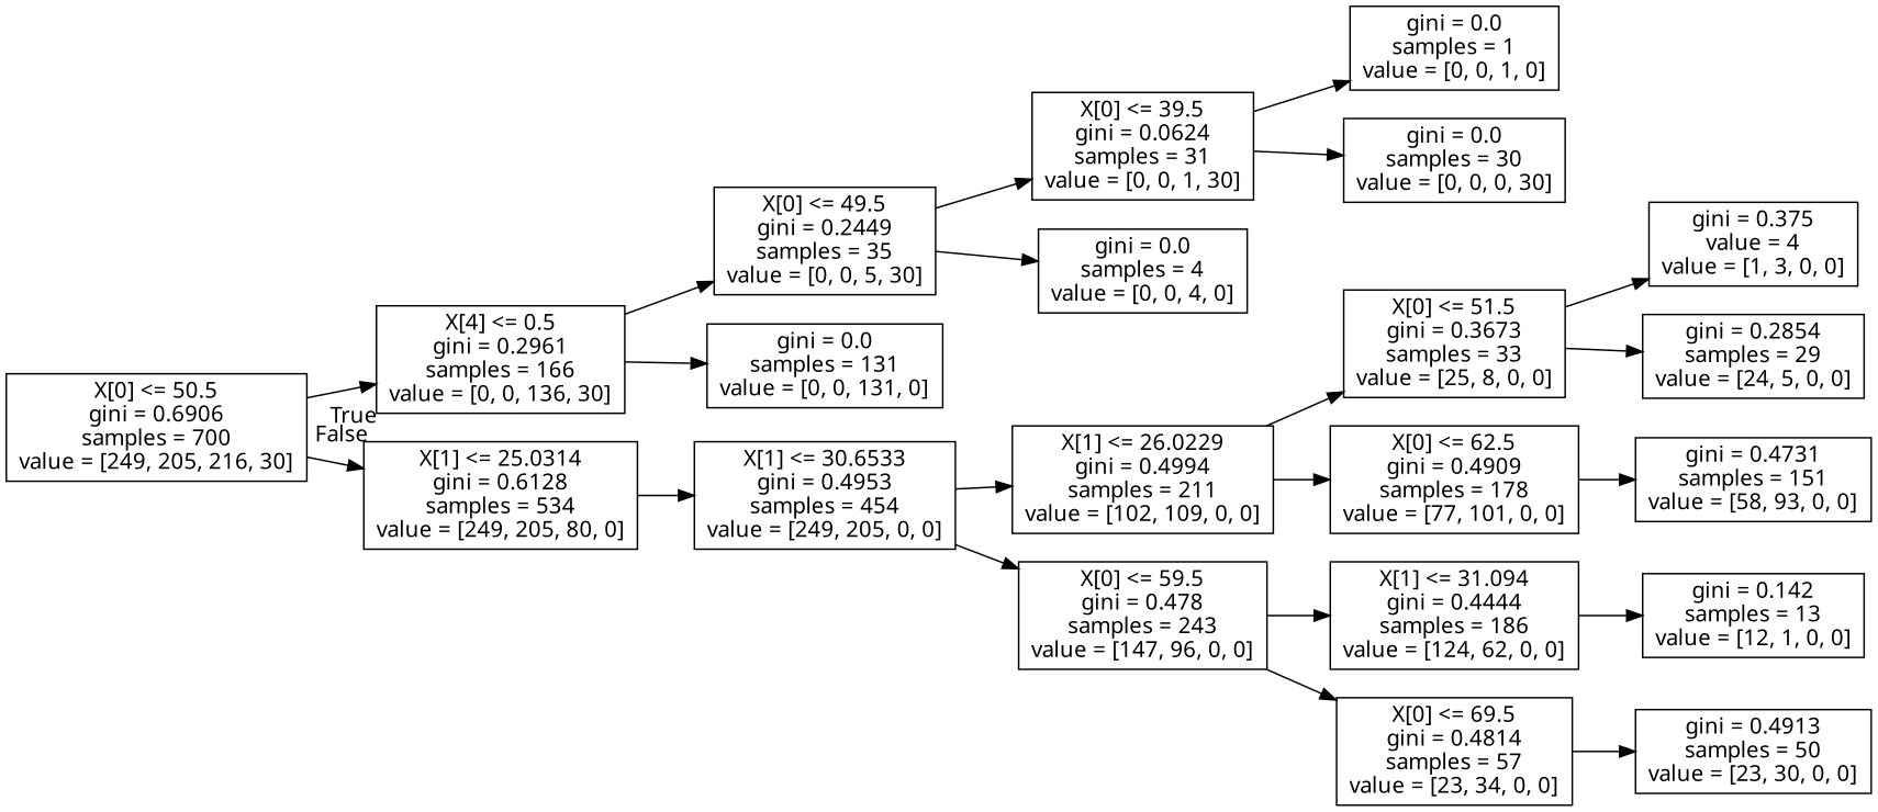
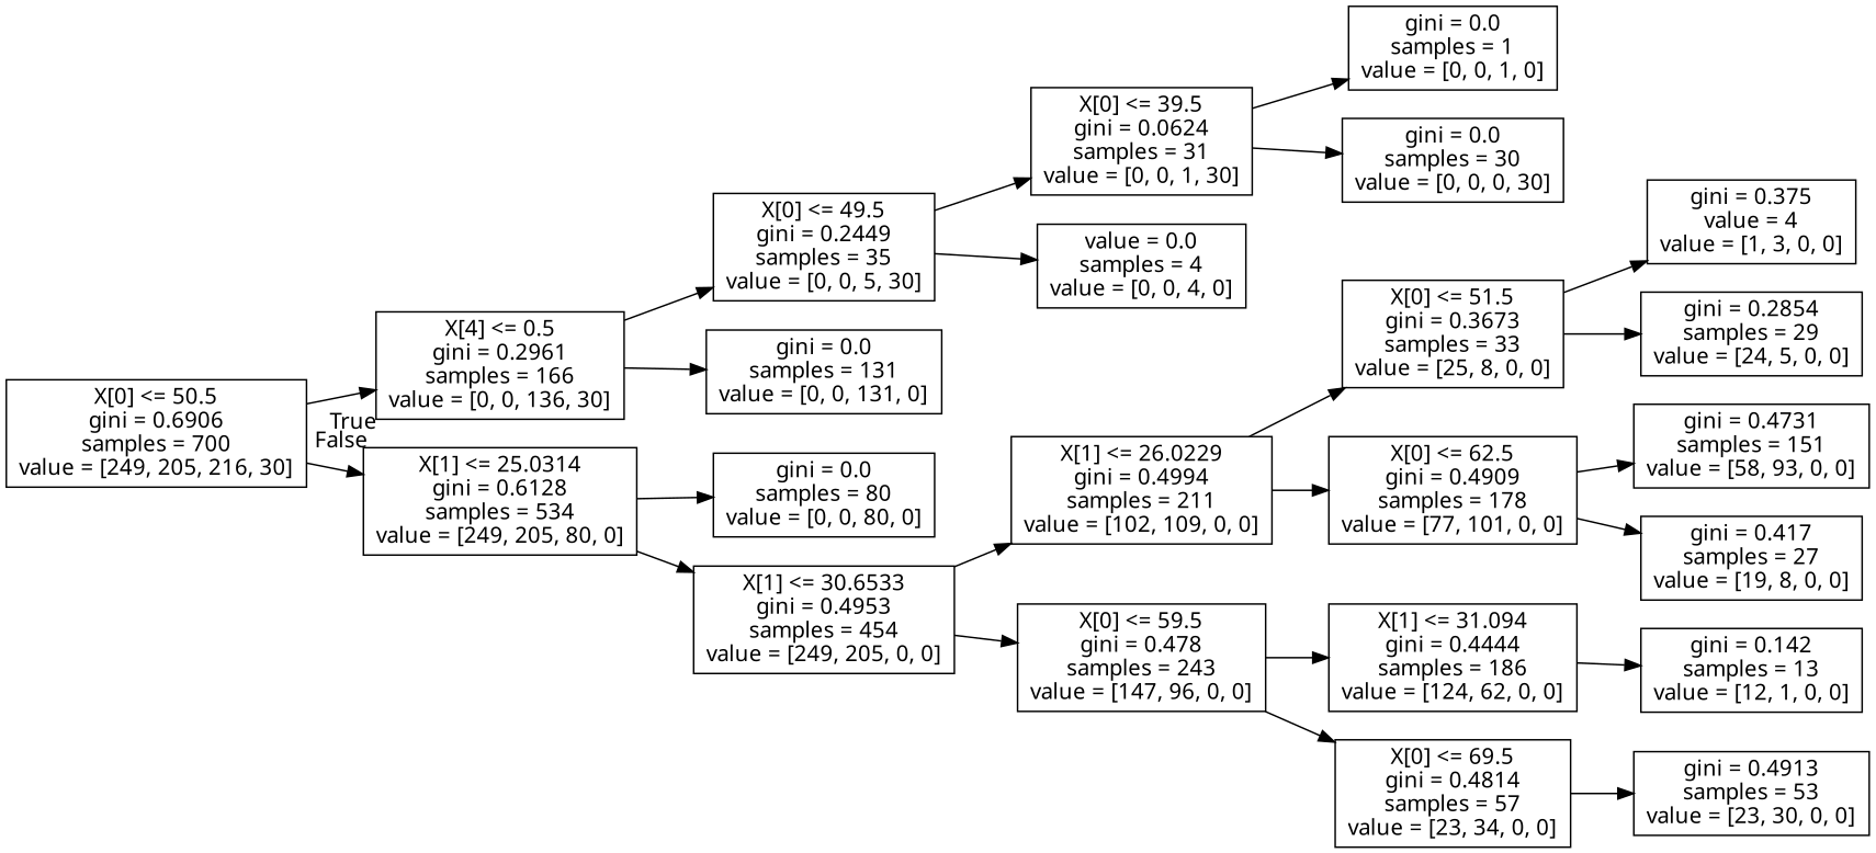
  digraph {
    fontname="Noto Sans"
    rankdir=LR
    node [fontname="Noto Sans" shape=box]
    edge [fontname="Noto Sans"]
    n1 [label="X[0] <= 50.5\ngini = 0.6906\nsamples = 700\nvalue = [249, 205, 216, 30]"]
    n2 [label="X[4] <= 0.5\ngini = 0.2961\nsamples = 166\nvalue = [0, 0, 136, 30]"]
    n3 [label="X[1] <= 25.0314\ngini = 0.6128\nsamples = 534\nvalue = [249, 205, 80, 0]"]
    n4 [label="X[0] <= 49.5\ngini = 0.2449\nsamples = 35\nvalue = [0, 0, 5, 30]"]
    n5 [label="gini = 0.0\nsamples = 131\nvalue = [0, 0, 131, 0]"]
+   n6 [label="gini = 0.0\nsamples = 80\nvalue = [0, 0, 80, 0]"]
    n7 [label="X[1] <= 30.6533\ngini = 0.4953\nsamples = 454\nvalue = [249, 205, 0, 0]"]
    n8 [label="X[0] <= 39.5\ngini = 0.0624\nsamples = 31\nvalue = [0, 0, 1, 30]"]
-   n9 [label="gini = 0.0\nsamples = 4\nvalue = [0, 0, 4, 0]"]
+   n9 [label="value = 0.0\nsamples = 4\nvalue = [0, 0, 4, 0]"]
    n10 [label="gini = 0.0\nsamples = 1\nvalue = [0, 0, 1, 0]"]
    n11 [label="gini = 0.0\nsamples = 30\nvalue = [0, 0, 0, 30]"]
    n12 [label="X[1] <= 26.0229\ngini = 0.4994\nsamples = 211\nvalue = [102, 109, 0, 0]"]
    n13 [label="X[0] <= 59.5\ngini = 0.478\nsamples = 243\nvalue = [147, 96, 0, 0]"]
    n14 [label="X[0] <= 51.5\ngini = 0.3673\nsamples = 33\nvalue = [25, 8, 0, 0]"]
    n15 [label="X[0] <= 62.5\ngini = 0.4909\nsamples = 178\nvalue = [77, 101, 0, 0]"]
    n16 [label="X[1] <= 31.094\ngini = 0.4444\nsamples = 186\nvalue = [124, 62, 0, 0]"]
    n17 [label="X[0] <= 69.5\ngini = 0.4814\nsamples = 57\nvalue = [23, 34, 0, 0]"]
    n18 [label="gini = 0.375\nvalue = 4\nvalue = [1, 3, 0, 0]"]
    n19 [label="gini = 0.2854\nsamples = 29\nvalue = [24, 5, 0, 0]"]
    n20 [label="gini = 0.4731\nsamples = 151\nvalue = [58, 93, 0, 0]"]
+   n21 [label="gini = 0.417\nsamples = 27\nvalue = [19, 8, 0, 0]"]
    n22 [label="gini = 0.142\nsamples = 13\nvalue = [12, 1, 0, 0]"]
-   n23 [label="gini = 0.4913\nsamples = 50\nvalue = [23, 30, 0, 0]"]
+   n23 [label="gini = 0.4913\nsamples = 53\nvalue = [23, 30, 0, 0]"]
    n1 -> n2 [headlabel=True labelangle=45 labeldistance=2.5]
    n1 -> n3 [headlabel=False labelangle=-45 labeldistance=2.5]
    n2 -> n4
    n2 -> n5
+   n3 -> n6
    n3 -> n7
    n4 -> n8
    n4 -> n9
    n7 -> n12
    n7 -> n13
    n8 -> n10
    n8 -> n11
    n12 -> n14
    n12 -> n15
    n13 -> n16
    n13 -> n17
    n14 -> n18
    n14 -> n19
    n15 -> n20
+   n15 -> n21
    n16 -> n22
    n17 -> n23
  }
